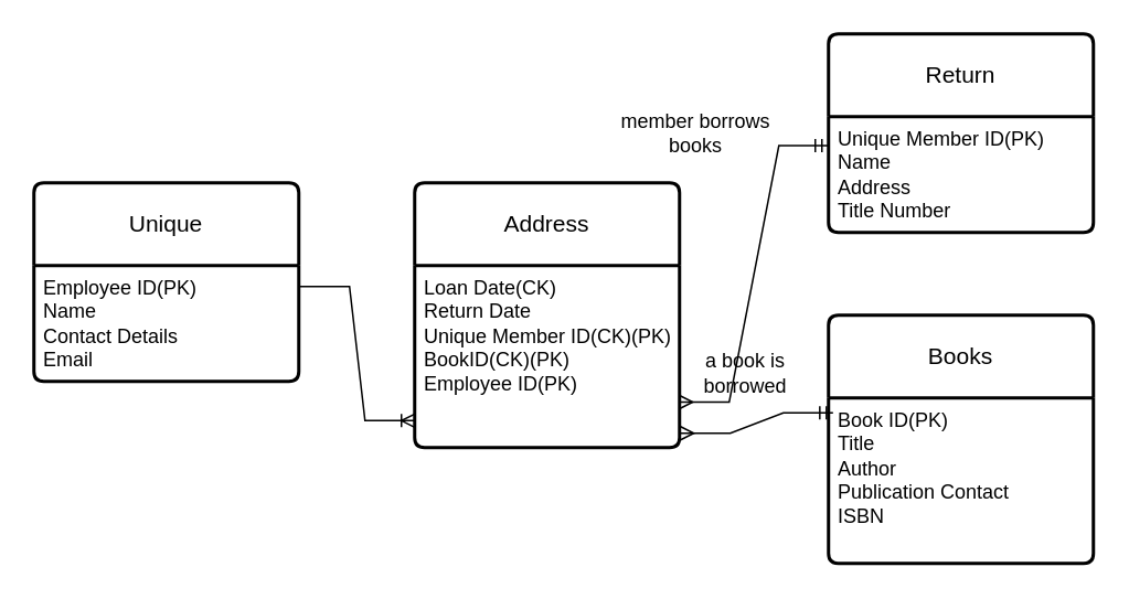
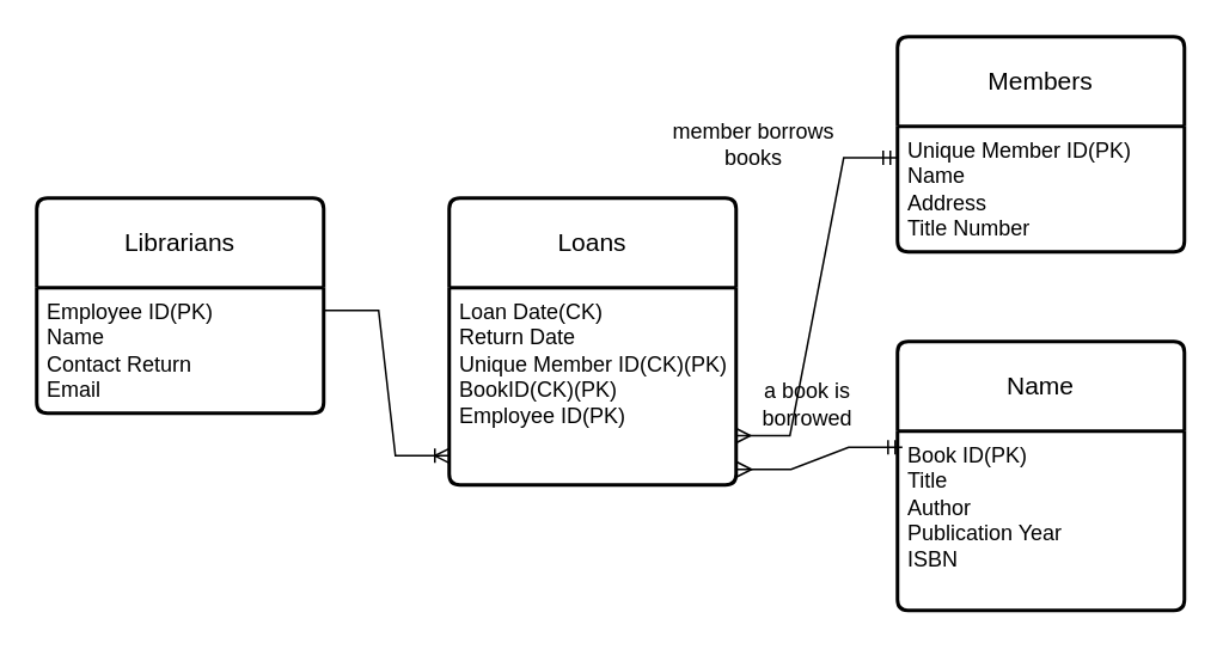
  <mxCell id="0" />
  <mxCell id="1" parent="0" />
- <mxCell id="2" value="Books" style="swimlane;childLayout=stackLayout;horizontal=1;startSize=50;horizontalStack=0;rounded=1;fontSize=14;fontStyle=0;strokeWidth=2;resizeParent=0;resizeLast=1;shadow=0;dashed=0;align=center;arcSize=4;whiteSpace=wrap;html=1;" vertex="1" parent="1"><mxGeometry x="500" y="190" width="160" height="150" as="geometry" /></mxCell>
- <mxCell id="3" value="Book ID(PK)&lt;div&gt;Title&lt;/div&gt;&lt;div&gt;Author&lt;/div&gt;&lt;div&gt;Publication Contact&lt;/div&gt;&lt;div&gt;ISBN&lt;/div&gt;" style="align=left;strokeColor=none;fillColor=none;spacingLeft=4;fontSize=12;verticalAlign=top;resizable=0;rotatable=0;part=1;html=1;" vertex="1" parent="2"><mxGeometry y="50" width="160" height="100" as="geometry" /></mxCell>
- <mxCell id="4" value="Unique" style="swimlane;childLayout=stackLayout;horizontal=1;startSize=50;horizontalStack=0;rounded=1;fontSize=14;fontStyle=0;strokeWidth=2;resizeParent=0;resizeLast=1;shadow=0;dashed=0;align=center;arcSize=4;whiteSpace=wrap;html=1;" vertex="1" parent="1"><mxGeometry x="20" y="110" width="160" height="120" as="geometry" /></mxCell>
- <mxCell id="5" value="Employee ID(PK)&lt;div&gt;Name&lt;/div&gt;&lt;div&gt;Contact Details&lt;/div&gt;&lt;div&gt;Email&lt;/div&gt;" style="align=left;strokeColor=none;fillColor=none;spacingLeft=4;fontSize=12;verticalAlign=top;resizable=0;rotatable=0;part=1;html=1;" vertex="1" parent="4"><mxGeometry y="50" width="160" height="70" as="geometry" /></mxCell>
- <mxCell id="6" value="Address" style="swimlane;childLayout=stackLayout;horizontal=1;startSize=50;horizontalStack=0;rounded=1;fontSize=14;fontStyle=0;strokeWidth=2;resizeParent=0;resizeLast=1;shadow=0;dashed=0;align=center;arcSize=4;whiteSpace=wrap;html=1;" vertex="1" parent="1"><mxGeometry x="250" y="110" width="160" height="160" as="geometry" /></mxCell>
+ <mxCell id="2" value="Name" style="swimlane;childLayout=stackLayout;horizontal=1;startSize=50;horizontalStack=0;rounded=1;fontSize=14;fontStyle=0;strokeWidth=2;resizeParent=0;resizeLast=1;shadow=0;dashed=0;align=center;arcSize=4;whiteSpace=wrap;html=1;" vertex="1" parent="1"><mxGeometry x="500" y="190" width="160" height="150" as="geometry" /></mxCell>
+ <mxCell id="3" value="Book ID(PK)&lt;div&gt;Title&lt;/div&gt;&lt;div&gt;Author&lt;/div&gt;&lt;div&gt;Publication Year&lt;/div&gt;&lt;div&gt;ISBN&lt;/div&gt;" style="align=left;strokeColor=none;fillColor=none;spacingLeft=4;fontSize=12;verticalAlign=top;resizable=0;rotatable=0;part=1;html=1;" vertex="1" parent="2"><mxGeometry y="50" width="160" height="100" as="geometry" /></mxCell>
+ <mxCell id="4" value="Librarians" style="swimlane;childLayout=stackLayout;horizontal=1;startSize=50;horizontalStack=0;rounded=1;fontSize=14;fontStyle=0;strokeWidth=2;resizeParent=0;resizeLast=1;shadow=0;dashed=0;align=center;arcSize=4;whiteSpace=wrap;html=1;" vertex="1" parent="1"><mxGeometry x="20" y="110" width="160" height="120" as="geometry" /></mxCell>
+ <mxCell id="5" value="Employee ID(PK)&lt;div&gt;Name&lt;/div&gt;&lt;div&gt;Contact Return&lt;/div&gt;&lt;div&gt;Email&lt;/div&gt;" style="align=left;strokeColor=none;fillColor=none;spacingLeft=4;fontSize=12;verticalAlign=top;resizable=0;rotatable=0;part=1;html=1;" vertex="1" parent="4"><mxGeometry y="50" width="160" height="70" as="geometry" /></mxCell>
+ <mxCell id="6" value="Loans" style="swimlane;childLayout=stackLayout;horizontal=1;startSize=50;horizontalStack=0;rounded=1;fontSize=14;fontStyle=0;strokeWidth=2;resizeParent=0;resizeLast=1;shadow=0;dashed=0;align=center;arcSize=4;whiteSpace=wrap;html=1;" vertex="1" parent="1"><mxGeometry x="250" y="110" width="160" height="160" as="geometry" /></mxCell>
  <mxCell id="7" value="&lt;div&gt;&lt;span style=&quot;background-color: initial;&quot;&gt;Loan Date(CK)&lt;/span&gt;&lt;br&gt;&lt;/div&gt;&lt;div&gt;Return Date&lt;/div&gt;&lt;div&gt;Unique Member ID(CK)(PK)&lt;br&gt;&lt;/div&gt;&lt;div&gt;BookID(CK)(PK)&lt;/div&gt;&lt;div&gt;Employee ID(PK)&lt;/div&gt;" style="align=left;strokeColor=none;fillColor=none;spacingLeft=4;fontSize=12;verticalAlign=top;resizable=0;rotatable=0;part=1;html=1;" vertex="1" parent="6"><mxGeometry y="50" width="160" height="110" as="geometry" /></mxCell>
- <mxCell id="8" value="Return" style="swimlane;childLayout=stackLayout;horizontal=1;startSize=50;horizontalStack=0;rounded=1;fontSize=14;fontStyle=0;strokeWidth=2;resizeParent=0;resizeLast=1;shadow=0;dashed=0;align=center;arcSize=4;whiteSpace=wrap;html=1;" vertex="1" parent="1"><mxGeometry x="500" y="20" width="160" height="120" as="geometry" /></mxCell>
+ <mxCell id="8" value="Members" style="swimlane;childLayout=stackLayout;horizontal=1;startSize=50;horizontalStack=0;rounded=1;fontSize=14;fontStyle=0;strokeWidth=2;resizeParent=0;resizeLast=1;shadow=0;dashed=0;align=center;arcSize=4;whiteSpace=wrap;html=1;" vertex="1" parent="1"><mxGeometry x="500" y="20" width="160" height="120" as="geometry" /></mxCell>
  <mxCell id="9" value="Unique Member ID(PK)&lt;div&gt;Name&amp;nbsp;&lt;/div&gt;&lt;div&gt;Address&lt;/div&gt;&lt;div&gt;Title Number&lt;/div&gt;" style="align=left;strokeColor=none;fillColor=none;spacingLeft=4;fontSize=12;verticalAlign=top;resizable=0;rotatable=0;part=1;html=1;" vertex="1" parent="8"><mxGeometry y="50" width="160" height="70" as="geometry" /></mxCell>
  <mxCell id="10" value="" style="edgeStyle=entityRelationEdgeStyle;fontSize=12;html=1;endArrow=ERmandOne;startArrow=ERmany;rounded=0;exitX=1;exitY=0.75;exitDx=0;exitDy=0;startFill=0;entryX=0;entryY=0.25;entryDx=0;entryDy=0;" edge="1" parent="1" source="7" target="9"><mxGeometry width="100" height="100" relative="1" as="geometry"><mxPoint x="350" y="200" as="sourcePoint" /><mxPoint x="450" y="100" as="targetPoint" /></mxGeometry></mxCell>
  <mxCell id="11" value="" style="edgeStyle=entityRelationEdgeStyle;fontSize=12;html=1;endArrow=ERmandOne;rounded=0;exitX=1.004;exitY=0.921;exitDx=0;exitDy=0;exitPerimeter=0;entryX=0.017;entryY=0.09;entryDx=0;entryDy=0;entryPerimeter=0;startArrow=ERmany;startFill=0;endFill=0;" edge="1" parent="1" source="7" target="3"><mxGeometry width="100" height="100" relative="1" as="geometry"><mxPoint x="350" y="200" as="sourcePoint" /><mxPoint x="450" y="100" as="targetPoint" /></mxGeometry></mxCell>
  <mxCell id="12" value="member borrows books" style="text;strokeColor=none;align=center;fillColor=none;html=1;verticalAlign=middle;whiteSpace=wrap;rounded=0;" vertex="1" parent="1"><mxGeometry x="365" y="65" width="110" height="30" as="geometry" /></mxCell>
  <mxCell id="13" value="a book is borrowed" style="text;strokeColor=none;align=center;fillColor=none;html=1;verticalAlign=middle;whiteSpace=wrap;rounded=0;" vertex="1" parent="1"><mxGeometry x="420" y="210" width="60" height="30" as="geometry" /></mxCell>
  <mxCell id="14" value="" style="edgeStyle=entityRelationEdgeStyle;fontSize=12;html=1;endArrow=ERoneToMany;rounded=0;entryX=0;entryY=0.852;entryDx=0;entryDy=0;entryPerimeter=0;exitX=1.004;exitY=0.18;exitDx=0;exitDy=0;exitPerimeter=0;" edge="1" parent="1" source="5" target="7"><mxGeometry width="100" height="100" relative="1" as="geometry"><mxPoint x="110" y="250" as="sourcePoint" /><mxPoint x="210" y="150" as="targetPoint" /></mxGeometry></mxCell>
